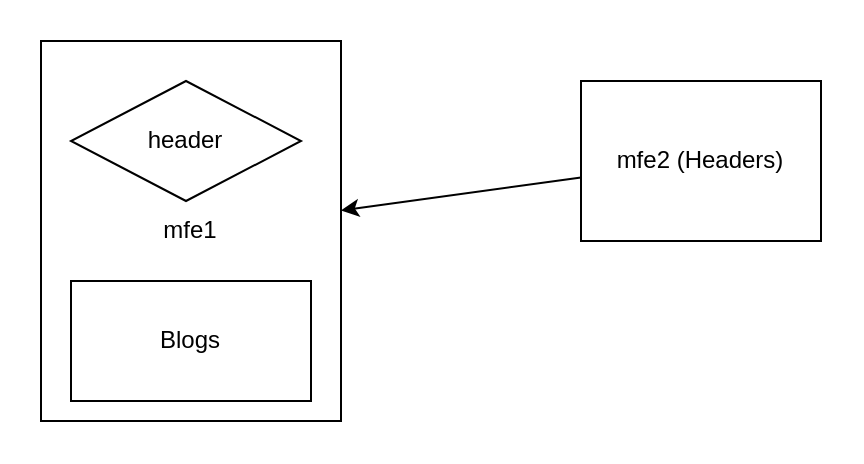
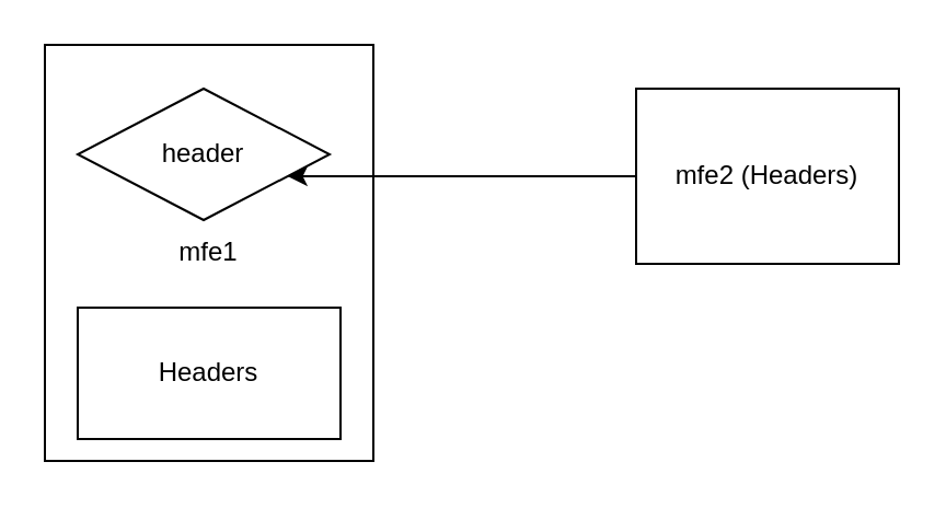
  <mxCell id="0" />
  <mxCell id="1" parent="0" />
  <mxCell id="2" value="mfe1" style="rounded=0;whiteSpace=wrap;html=1;" vertex="1" parent="1"><mxGeometry x="20" y="20" width="150" height="190" as="geometry" /></mxCell>
  <mxCell id="3" value="header" style="rhombus;whiteSpace=wrap;html=1;" vertex="1" parent="1"><mxGeometry x="35" y="40" width="115" height="60" as="geometry" /></mxCell>
- <mxCell id="4" style="edgeStyle=none;html=1;" edge="1" parent="1" source="5" target="2"><mxGeometry relative="1" as="geometry" /></mxCell>
+ <mxCell id="4" style="edgeStyle=none;html=1;entryX=1;entryY=0.75;entryDx=0;entryDy=0;" edge="1" parent="1" source="5" target="3"><mxGeometry relative="1" as="geometry" /></mxCell>
  <mxCell id="5" value="mfe2 (Headers)" style="rounded=0;whiteSpace=wrap;html=1;" vertex="1" parent="1"><mxGeometry x="290" y="40" width="120" height="80" as="geometry" /></mxCell>
- <mxCell id="6" value="Blogs" style="rounded=0;whiteSpace=wrap;html=1;" vertex="1" parent="1"><mxGeometry x="35" y="140" width="120" height="60" as="geometry" /></mxCell>
+ <mxCell id="6" value="Headers" style="rounded=0;whiteSpace=wrap;html=1;" vertex="1" parent="1"><mxGeometry x="35" y="140" width="120" height="60" as="geometry" /></mxCell>
